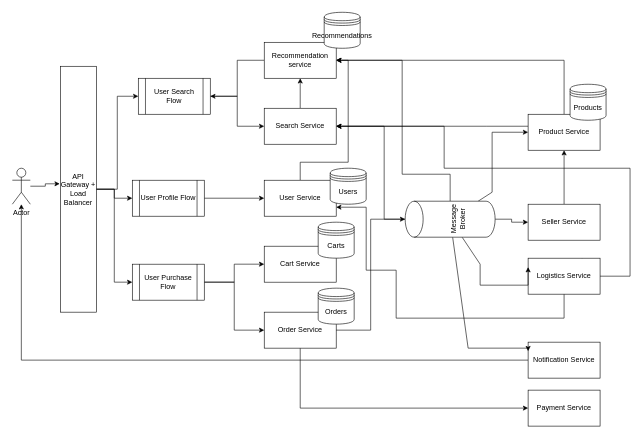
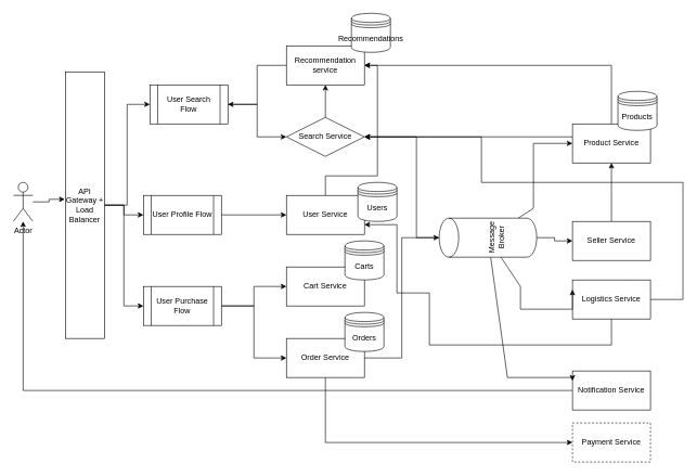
  <mxCell id="0" />
  <mxCell id="1" parent="0" />
  <mxCell id="2" style="edgeStyle=orthogonalEdgeStyle;rounded=0;orthogonalLoop=1;jettySize=auto;html=1;entryX=1;entryY=0.5;entryDx=0;entryDy=0;" edge="1" parent="1" source="3" target="22"><mxGeometry relative="1" as="geometry" /></mxCell>
  <mxCell id="3" value="Recommendation service" style="rounded=0;whiteSpace=wrap;html=1;" vertex="1" parent="1"><mxGeometry x="440" y="70" width="120" height="60" as="geometry" /></mxCell>
  <mxCell id="4" style="edgeStyle=orthogonalEdgeStyle;rounded=0;orthogonalLoop=1;jettySize=auto;html=1;entryX=0.5;entryY=1;entryDx=0;entryDy=0;" edge="1" parent="1" source="5" target="3"><mxGeometry relative="1" as="geometry" /></mxCell>
- <mxCell id="5" value="Search Service" style="rounded=0;whiteSpace=wrap;html=1;" vertex="1" parent="1"><mxGeometry x="440" y="180" width="120" height="60" as="geometry" /></mxCell>
+ <mxCell id="5" value="Search Service" style="rhombus;whiteSpace=wrap;html=1;" vertex="1" parent="1"><mxGeometry x="440" y="180" width="120" height="60" as="geometry" /></mxCell>
  <mxCell id="6" style="edgeStyle=orthogonalEdgeStyle;rounded=0;orthogonalLoop=1;jettySize=auto;html=1;entryX=1;entryY=0.5;entryDx=0;entryDy=0;" edge="1" parent="1" source="7" target="3"><mxGeometry relative="1" as="geometry"><Array as="points"><mxPoint x="500" y="270" /><mxPoint x="580" y="270" /><mxPoint x="580" y="100" /></Array></mxGeometry></mxCell>
  <mxCell id="7" value="User Service" style="rounded=0;whiteSpace=wrap;html=1;" vertex="1" parent="1"><mxGeometry x="440" y="300" width="120" height="60" as="geometry" /></mxCell>
  <mxCell id="8" value="Cart Service" style="rounded=0;whiteSpace=wrap;html=1;" vertex="1" parent="1"><mxGeometry x="440" y="410" width="120" height="60" as="geometry" /></mxCell>
  <mxCell id="9" style="edgeStyle=orthogonalEdgeStyle;rounded=0;orthogonalLoop=1;jettySize=auto;html=1;entryX=0;entryY=0.5;entryDx=0;entryDy=0;exitX=0.5;exitY=1;exitDx=0;exitDy=0;" edge="1" parent="1" source="10" target="41"><mxGeometry relative="1" as="geometry" /></mxCell>
  <mxCell id="10" value="Order Service" style="rounded=0;whiteSpace=wrap;html=1;" vertex="1" parent="1"><mxGeometry x="440" y="520" width="120" height="60" as="geometry" /></mxCell>
  <mxCell id="11" style="edgeStyle=orthogonalEdgeStyle;rounded=0;orthogonalLoop=1;jettySize=auto;html=1;exitX=0.75;exitY=0;exitDx=0;exitDy=0;entryX=1;entryY=0.5;entryDx=0;entryDy=0;" edge="1" parent="1" source="13" target="5"><mxGeometry relative="1" as="geometry"><Array as="points"><mxPoint x="1050" y="460" /><mxPoint x="1050" y="280" /><mxPoint x="740" y="280" /><mxPoint x="740" y="210" /></Array></mxGeometry></mxCell>
  <mxCell id="12" style="edgeStyle=orthogonalEdgeStyle;rounded=0;orthogonalLoop=1;jettySize=auto;html=1;entryX=1;entryY=0.75;entryDx=0;entryDy=0;" edge="1" parent="1" source="13" target="7"><mxGeometry relative="1" as="geometry"><Array as="points"><mxPoint x="940" y="530" /><mxPoint x="660" y="530" /><mxPoint x="660" y="450" /><mxPoint x="610" y="450" /><mxPoint x="610" y="345" /></Array></mxGeometry></mxCell>
  <mxCell id="13" value="Logistics Service" style="rounded=0;whiteSpace=wrap;html=1;" vertex="1" parent="1"><mxGeometry x="880" y="430" width="120" height="60" as="geometry" /></mxCell>
  <mxCell id="14" style="edgeStyle=orthogonalEdgeStyle;rounded=0;orthogonalLoop=1;jettySize=auto;html=1;" edge="1" parent="1" source="15" target="28"><mxGeometry relative="1" as="geometry" /></mxCell>
  <mxCell id="15" value="Notification Service" style="rounded=0;whiteSpace=wrap;html=1;" vertex="1" parent="1"><mxGeometry x="880" y="570" width="120" height="60" as="geometry" /></mxCell>
  <mxCell id="16" style="edgeStyle=orthogonalEdgeStyle;rounded=0;orthogonalLoop=1;jettySize=auto;html=1;entryX=1;entryY=0.5;entryDx=0;entryDy=0;" edge="1" parent="1" source="18" target="3"><mxGeometry relative="1" as="geometry"><Array as="points"><mxPoint x="940" y="100" /></Array></mxGeometry></mxCell>
  <mxCell id="17" style="edgeStyle=orthogonalEdgeStyle;rounded=0;orthogonalLoop=1;jettySize=auto;html=1;entryX=1;entryY=0.5;entryDx=0;entryDy=0;" edge="1" parent="1" source="18" target="5"><mxGeometry relative="1" as="geometry"><Array as="points"><mxPoint x="810" y="210" /><mxPoint x="810" y="210" /></Array></mxGeometry></mxCell>
  <mxCell id="18" value="Product Service" style="rounded=0;whiteSpace=wrap;html=1;" vertex="1" parent="1"><mxGeometry x="880" y="190" width="120" height="60" as="geometry" /></mxCell>
  <mxCell id="19" style="edgeStyle=orthogonalEdgeStyle;rounded=0;orthogonalLoop=1;jettySize=auto;html=1;entryX=0.5;entryY=1;entryDx=0;entryDy=0;" edge="1" parent="1" source="20" target="18"><mxGeometry relative="1" as="geometry" /></mxCell>
  <mxCell id="20" value="Seller Service" style="rounded=0;whiteSpace=wrap;html=1;" vertex="1" parent="1"><mxGeometry x="880" y="340" width="120" height="60" as="geometry" /></mxCell>
  <mxCell id="21" style="edgeStyle=orthogonalEdgeStyle;rounded=0;orthogonalLoop=1;jettySize=auto;html=1;entryX=0;entryY=0.5;entryDx=0;entryDy=0;" edge="1" parent="1" source="22" target="5"><mxGeometry relative="1" as="geometry" /></mxCell>
  <mxCell id="22" value="User Search Flow" style="shape=process;whiteSpace=wrap;html=1;backgroundOutline=1;" vertex="1" parent="1"><mxGeometry x="230" y="130" width="120" height="60" as="geometry" /></mxCell>
  <mxCell id="23" style="edgeStyle=orthogonalEdgeStyle;rounded=0;orthogonalLoop=1;jettySize=auto;html=1;entryX=0;entryY=0.5;entryDx=0;entryDy=0;" edge="1" parent="1" source="25" target="8"><mxGeometry relative="1" as="geometry" /></mxCell>
  <mxCell id="24" style="edgeStyle=orthogonalEdgeStyle;rounded=0;orthogonalLoop=1;jettySize=auto;html=1;entryX=0;entryY=0.5;entryDx=0;entryDy=0;" edge="1" parent="1" source="25" target="10"><mxGeometry relative="1" as="geometry" /></mxCell>
  <mxCell id="25" value="User Purchase Flow" style="shape=process;whiteSpace=wrap;html=1;backgroundOutline=1;" vertex="1" parent="1"><mxGeometry x="220" y="440" width="120" height="60" as="geometry" /></mxCell>
  <mxCell id="26" style="edgeStyle=orthogonalEdgeStyle;rounded=0;orthogonalLoop=1;jettySize=auto;html=1;entryX=0;entryY=0.5;entryDx=0;entryDy=0;" edge="1" parent="1" source="27" target="7"><mxGeometry relative="1" as="geometry" /></mxCell>
  <mxCell id="27" value="User Profile Flow" style="shape=process;whiteSpace=wrap;html=1;backgroundOutline=1;" vertex="1" parent="1"><mxGeometry x="220" y="300" width="120" height="60" as="geometry" /></mxCell>
  <mxCell id="28" value="Actor" style="shape=umlActor;verticalLabelPosition=bottom;verticalAlign=top;html=1;outlineConnect=0;" vertex="1" parent="1"><mxGeometry x="20" y="280" width="30" height="60" as="geometry" /></mxCell>
- <mxCell id="29" style="edgeStyle=orthogonalEdgeStyle;rounded=0;orthogonalLoop=1;jettySize=auto;html=1;entryX=1;entryY=0.5;entryDx=0;entryDy=0;exitX=1;exitY=0.5;exitDx=0;exitDy=0;exitPerimeter=0;" edge="1" parent="1" source="35" target="3"><mxGeometry relative="1" as="geometry"><Array as="points"><mxPoint x="750" y="290" /><mxPoint x="670" y="290" /><mxPoint x="670" y="100" /></Array></mxGeometry></mxCell>
  <mxCell id="30" style="edgeStyle=orthogonalEdgeStyle;rounded=0;orthogonalLoop=1;jettySize=auto;html=1;entryX=0;entryY=0.25;entryDx=0;entryDy=0;" edge="1" parent="1" source="35" target="13"><mxGeometry relative="1" as="geometry"><Array as="points"><mxPoint x="800" y="440" /><mxPoint x="800" y="475" /></Array></mxGeometry></mxCell>
  <mxCell id="31" style="edgeStyle=orthogonalEdgeStyle;rounded=0;orthogonalLoop=1;jettySize=auto;html=1;entryX=0;entryY=0.25;entryDx=0;entryDy=0;" edge="1" parent="1" source="35" target="15"><mxGeometry relative="1" as="geometry"><Array as="points"><mxPoint x="780" y="580" /><mxPoint x="880" y="580" /></Array></mxGeometry></mxCell>
  <mxCell id="32" style="edgeStyle=orthogonalEdgeStyle;rounded=0;orthogonalLoop=1;jettySize=auto;html=1;entryX=1;entryY=0.5;entryDx=0;entryDy=0;" edge="1" parent="1" source="35" target="5"><mxGeometry relative="1" as="geometry"><Array as="points"><mxPoint x="640" y="365" /><mxPoint x="640" y="210" /></Array></mxGeometry></mxCell>
  <mxCell id="33" style="edgeStyle=orthogonalEdgeStyle;rounded=0;orthogonalLoop=1;jettySize=auto;html=1;entryX=0;entryY=0.5;entryDx=0;entryDy=0;" edge="1" parent="1" source="35" target="18"><mxGeometry relative="1" as="geometry"><Array as="points"><mxPoint x="820" y="320" /><mxPoint x="820" y="220" /></Array></mxGeometry></mxCell>
  <mxCell id="34" style="edgeStyle=orthogonalEdgeStyle;rounded=0;orthogonalLoop=1;jettySize=auto;html=1;entryX=0;entryY=0.5;entryDx=0;entryDy=0;" edge="1" parent="1" source="35" target="20"><mxGeometry relative="1" as="geometry" /></mxCell>
  <mxCell id="35" value="Message Broker" style="shape=cylinder3;whiteSpace=wrap;html=1;boundedLbl=1;backgroundOutline=1;size=15;rotation=-90;" vertex="1" parent="1"><mxGeometry x="720" y="290" width="60" height="150" as="geometry" /></mxCell>
  <mxCell id="36" style="edgeStyle=orthogonalEdgeStyle;rounded=0;orthogonalLoop=1;jettySize=auto;html=1;entryX=0.5;entryY=0;entryDx=0;entryDy=0;entryPerimeter=0;" edge="1" parent="1" source="10" target="35"><mxGeometry relative="1" as="geometry" /></mxCell>
  <mxCell id="37" value="Products" style="shape=datastore;whiteSpace=wrap;html=1;" vertex="1" parent="1"><mxGeometry x="950" y="140" width="60" height="60" as="geometry" /></mxCell>
  <mxCell id="38" value="Carts" style="shape=datastore;whiteSpace=wrap;html=1;" vertex="1" parent="1"><mxGeometry x="530" y="370" width="60" height="60" as="geometry" /></mxCell>
  <mxCell id="39" value="Orders" style="shape=datastore;whiteSpace=wrap;html=1;" vertex="1" parent="1"><mxGeometry x="530" y="480" width="60" height="60" as="geometry" /></mxCell>
  <mxCell id="40" value="Users" style="shape=datastore;whiteSpace=wrap;html=1;" vertex="1" parent="1"><mxGeometry x="550" y="280" width="60" height="60" as="geometry" /></mxCell>
- <mxCell id="41" value="Payment Service" style="rounded=0;whiteSpace=wrap;html=1;" vertex="1" parent="1"><mxGeometry x="880" y="650" width="120" height="60" as="geometry" /></mxCell>
+ <mxCell id="41" value="Payment Service" style="rounded=0;whiteSpace=wrap;html=1;dashed=1;" vertex="1" parent="1"><mxGeometry x="880" y="650" width="120" height="60" as="geometry" /></mxCell>
  <mxCell id="42" style="edgeStyle=orthogonalEdgeStyle;rounded=0;orthogonalLoop=1;jettySize=auto;html=1;entryX=0;entryY=0.5;entryDx=0;entryDy=0;" edge="1" parent="1" source="45" target="22"><mxGeometry relative="1" as="geometry" /></mxCell>
  <mxCell id="43" style="edgeStyle=orthogonalEdgeStyle;rounded=0;orthogonalLoop=1;jettySize=auto;html=1;entryX=0;entryY=0.5;entryDx=0;entryDy=0;" edge="1" parent="1" source="45" target="27"><mxGeometry relative="1" as="geometry" /></mxCell>
  <mxCell id="44" style="edgeStyle=orthogonalEdgeStyle;rounded=0;orthogonalLoop=1;jettySize=auto;html=1;entryX=0;entryY=0.5;entryDx=0;entryDy=0;" edge="1" parent="1" source="45" target="25"><mxGeometry relative="1" as="geometry" /></mxCell>
  <mxCell id="45" value="API Gateway + Load Balancer" style="rounded=0;whiteSpace=wrap;html=1;" vertex="1" parent="1"><mxGeometry x="100" y="110" width="60" height="410" as="geometry" /></mxCell>
  <mxCell id="46" style="edgeStyle=orthogonalEdgeStyle;rounded=0;orthogonalLoop=1;jettySize=auto;html=1;entryX=-0.017;entryY=0.478;entryDx=0;entryDy=0;entryPerimeter=0;" edge="1" parent="1" source="28" target="45"><mxGeometry relative="1" as="geometry" /></mxCell>
  <mxCell id="47" value="Recommendations" style="shape=datastore;whiteSpace=wrap;html=1;" vertex="1" parent="1"><mxGeometry x="540" y="20" width="60" height="60" as="geometry" /></mxCell>
